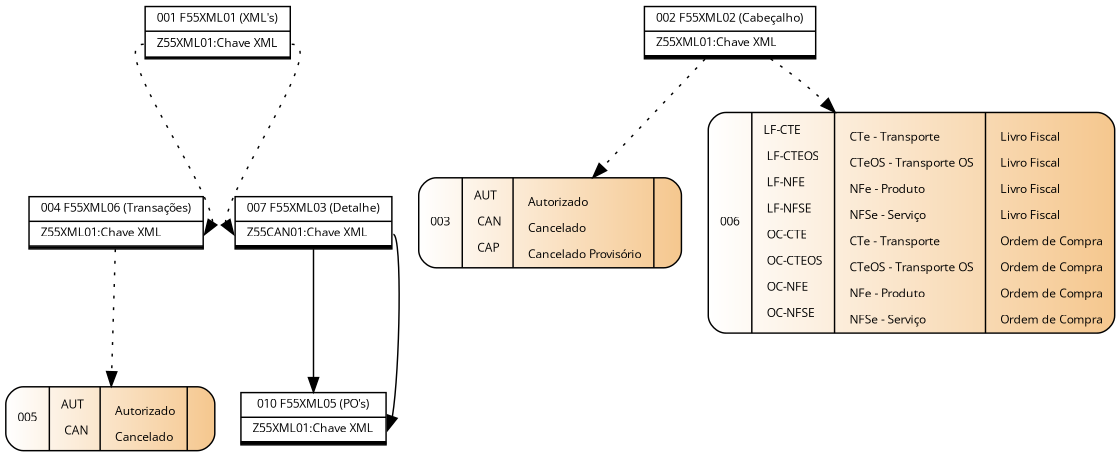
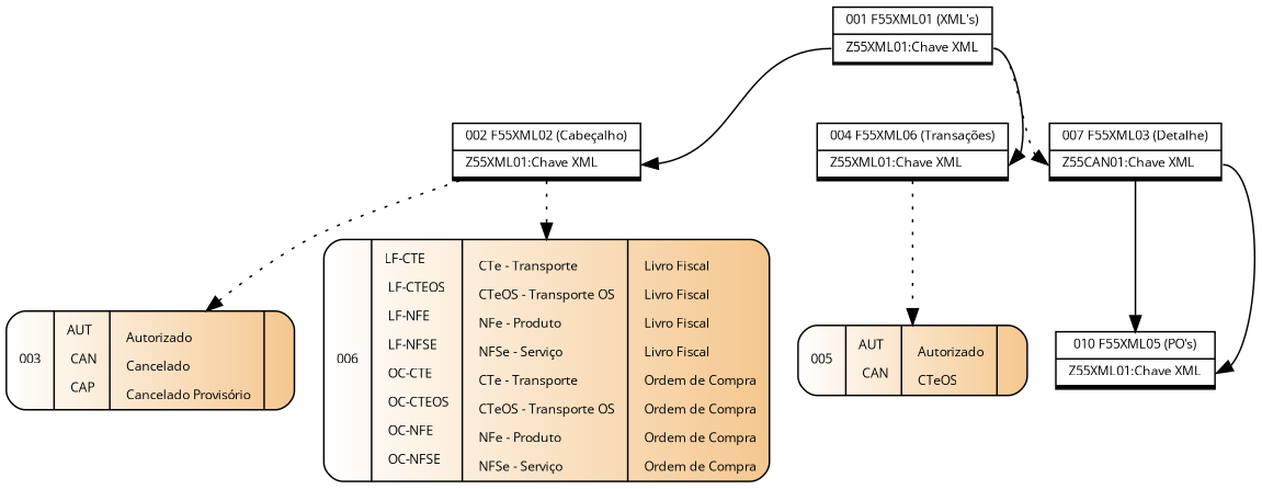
  digraph {
    fontname="Open Sans"
    node [fillcolor=white fontname="Open Sans" fontsize=8 shape=record style=none]
    edge [fontname="Open Sans" headport=col01 tailport=col01]
    n1 [label="{001 F55XML01 (XML's)|<col01>Z55XML01:Chave XML\l|\n                                             <col02>ACTDATE:Data Captura\l|\n                                             <col03>TDAY:Hora Captura\l}"]
    n2 [label="{002 F55XML02 (Cabeçalho)|<col01>Z55XML01:Chave XML\l|\n                                                 <col02>55EREF:Chave da NF\l|\n                                                 <col03>55XTG:Grupo da NF\l|\n                                                 <col04>BVTN:Total da NF\l|\n                                                 <col05>ISSU:Data Emissão\l|\n                                                 <col06>BCGF:CNPJ Emitente\l|\n                                                 <col07>BCGT:CNPJ Destinatário\l|\n                                                 <col08>BCGC:CNPJ Transportador\l|\n                                                 <col09>BFRT:Valor do Frete\l|\n                                                 <col10>ADDTEXT:Texto Adicional\l|\n                                                 <col11>55ESTC:Status no XML\l|\n                                                 <col12>Z55XML05:Número NF no XML\l|\n                                                 <col13>Z55XML06:Série NF no XML\l|\n                                                 <col14>BNNF:Número NF no JDE\l|\n                                                 <col15>BSER:Série NF no JDE\l|\n                                                 <col16>N001:NN NF no JDE\l|\n                                                 <col17>DCT:Tipo NF no JDE\l}"]
    n3 [label="{004 F55XML06 (Transações)|<col01>Z55XML01:Chave XML\l|\n                                                  <col02>55ESTC:Status no XML\l|\n                                                  <col03>ACTDATE:Data Captura\l|\n                                                  <col04>TDAY:Hora Captura\l|\n                                                  <col05>XMLCMPST:XML\l}"]
    n4 [label="{007 F55XML03 (Detalhe)|<col01>Z55CAN01:Chave XML\l|\n                                               <col02>Z55XML02:Linha do XML\l|\n                                               <col03>Z55XML03:Número da PO no XML\l|\n                                               <col04>Z55XMl04:Status XML\l|\n                                               <col05>BRNOP:CFOP\l|\n                                               <col06>BCLF:Número NCM\l|\n                                               <col07>DESC2000:Descrição do Item  no XML\l|\n                                               <col08>UORG:Quantidade XML\l|\n                                               <col09>UOM:Unidade XML (2 casas)\l|\n                                               <col10>UPRC:Valor Unitário XML\l|\n                                               <col11>AEXP:Valor Total XML\l|\n                                               <col12>CMARTMES:UOM no XML (3 casas)\l}"]
    n5 [fillcolor="white:#f5c78e" label="003|AUT\l\n                           CAN\l\n                           CAP\l|\n                           Autorizado\l\n                           Cancelado\l\n                           Cancelado Provisório\l|}" style="rounded,filled"]
    n6 [fillcolor="white:#f5c78e" label="006|LF-CTE\l\n                           LF-CTEOS\l\n                           LF-NFE\l\n                           LF-NFSE\l\n                           OC-CTE\l\n                           OC-CTEOS\l\n                           OC-NFE\l\n                           OC-NFSE\l|\n                           CTe - Transporte\l\n                           CTeOS - Transporte OS\l\n                           NFe - Produto\l\n                           NFSe - Serviço\l\n                           CTe - Transporte\l\n                           CTeOS - Transporte OS\l\n                           NFe - Produto\l\n                           NFSe - Serviço\l|\n                           Livro Fiscal\l\n                           Livro Fiscal\l\n                           Livro Fiscal\l\n                           Livro Fiscal\l\n                           Ordem de Compra\l\n                           Ordem de Compra\l\n                           Ordem de Compra\l\n                           Ordem de Compra\l" style="rounded,filled"]
-   n7 [fillcolor="white:#f5c78e" label="005|AUT\l\n                           CAN\l|\n                           Autorizado\l\n                           Cancelado\l|" style="rounded,filled"]
+   n7 [fillcolor="white:#f5c78e" label="005|AUT\l\n                           CAN\l|\n                           Autorizado\l\n                           CTeOS\l|" style="rounded,filled"]
    n8 [label="{010 F55XML05 (PO's)|<col01>Z55XML01:Chave XML\l|\n                                            <col02>Z55XML02:Linha do XML\l|\n                                            <col03>MCU:Unidade PO\l|\n                                            <col04>KCOO:Cia PO\l|\n                                            <col05>DOCO:Número PO\l|\n                                            <col06>DCTO:Tipo PO\l|\n                                            <col07>SFXO:Sufixo PO\l|\n                                            <col08>LNID:Linha PO\l|\n                                            <col09>UORG:Quantidade Usada\l|\n                                            <col10>UOM:UM do PO\l|\n                                            <col11>UPRC:Valor Unitário PO\l|\n                                            <col12>AEXP:Valor Total Usado no Pedido\l}"]
-   n1 -> n3 [style=dotted]
+   n1 -> n2
+   n1 -> n3
    n1 -> n4 [style=dotted]
    n2 -> n5 [style=dotted tailport=col11]
    n2 -> n6 [style=dotted tailport=col03]
    n3 -> n7 [style=dotted tailport=col02]
    n4 -> n8
    n4 -> n8 [headport=col02 tailport=col02]
  }
